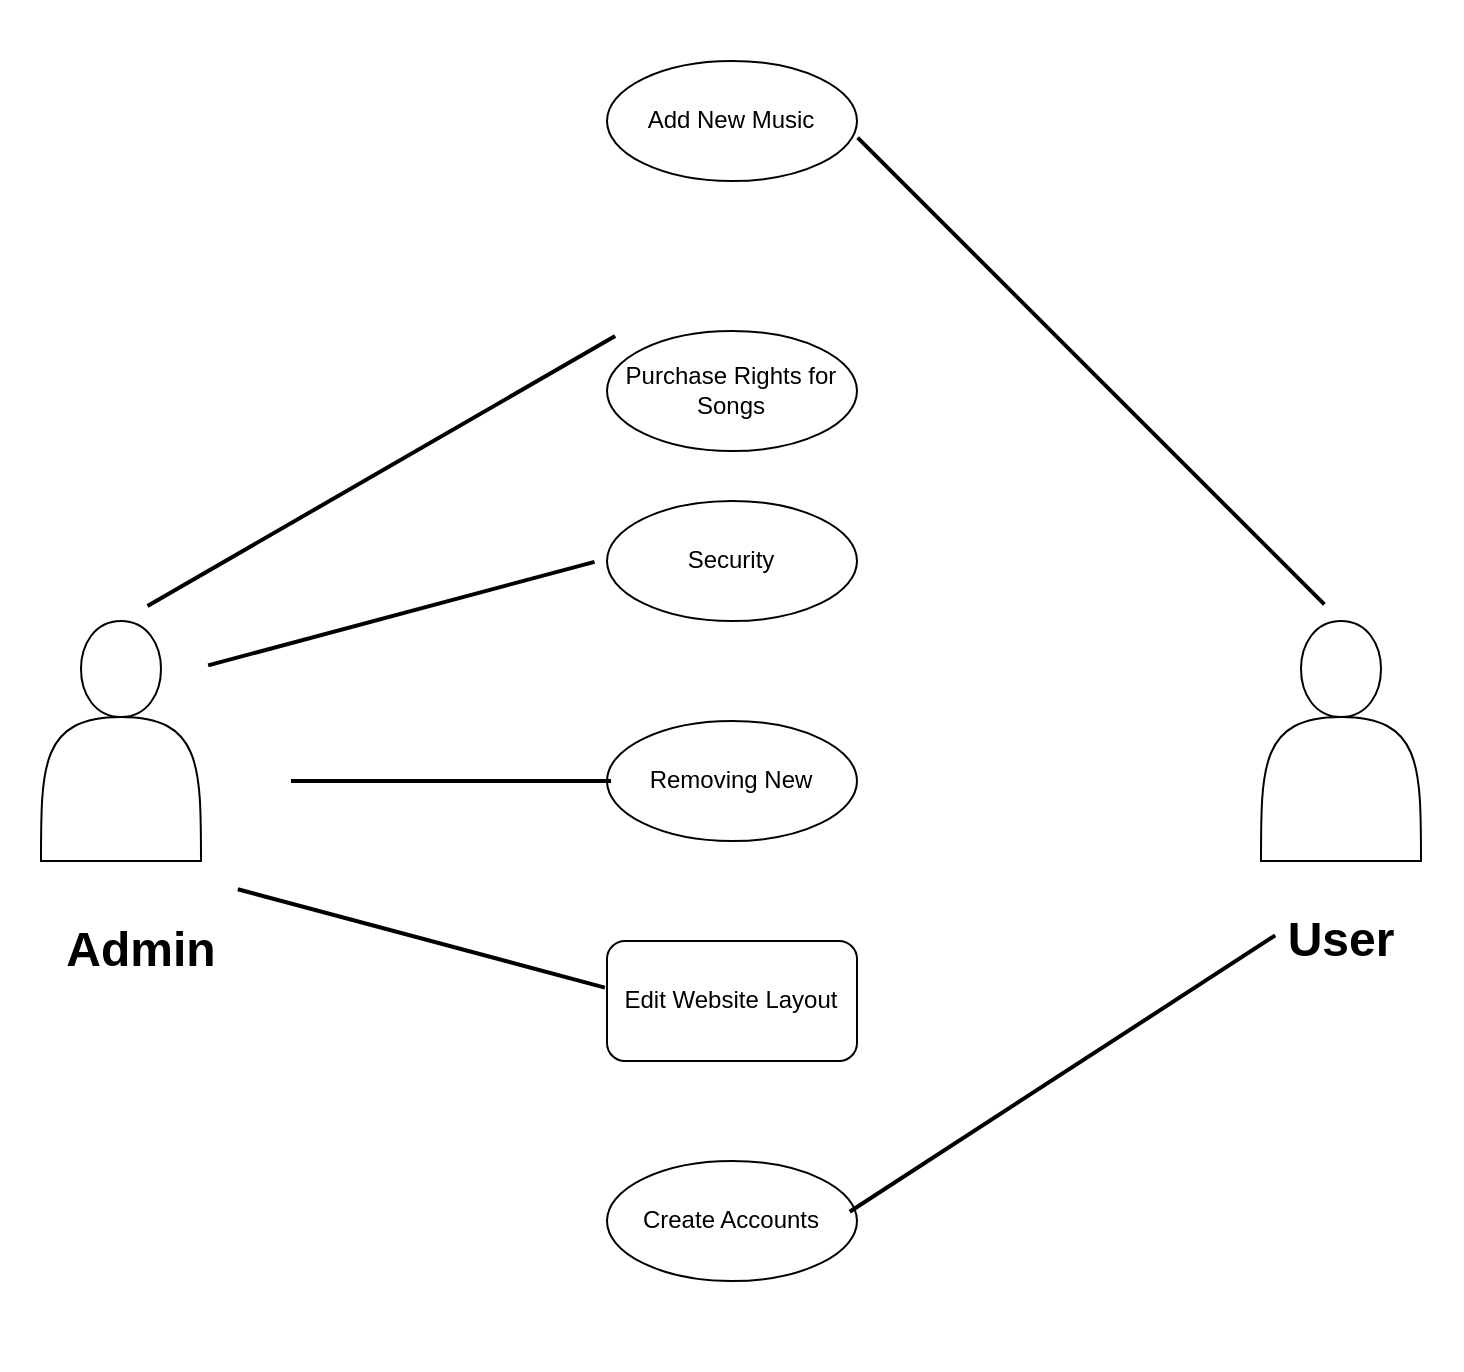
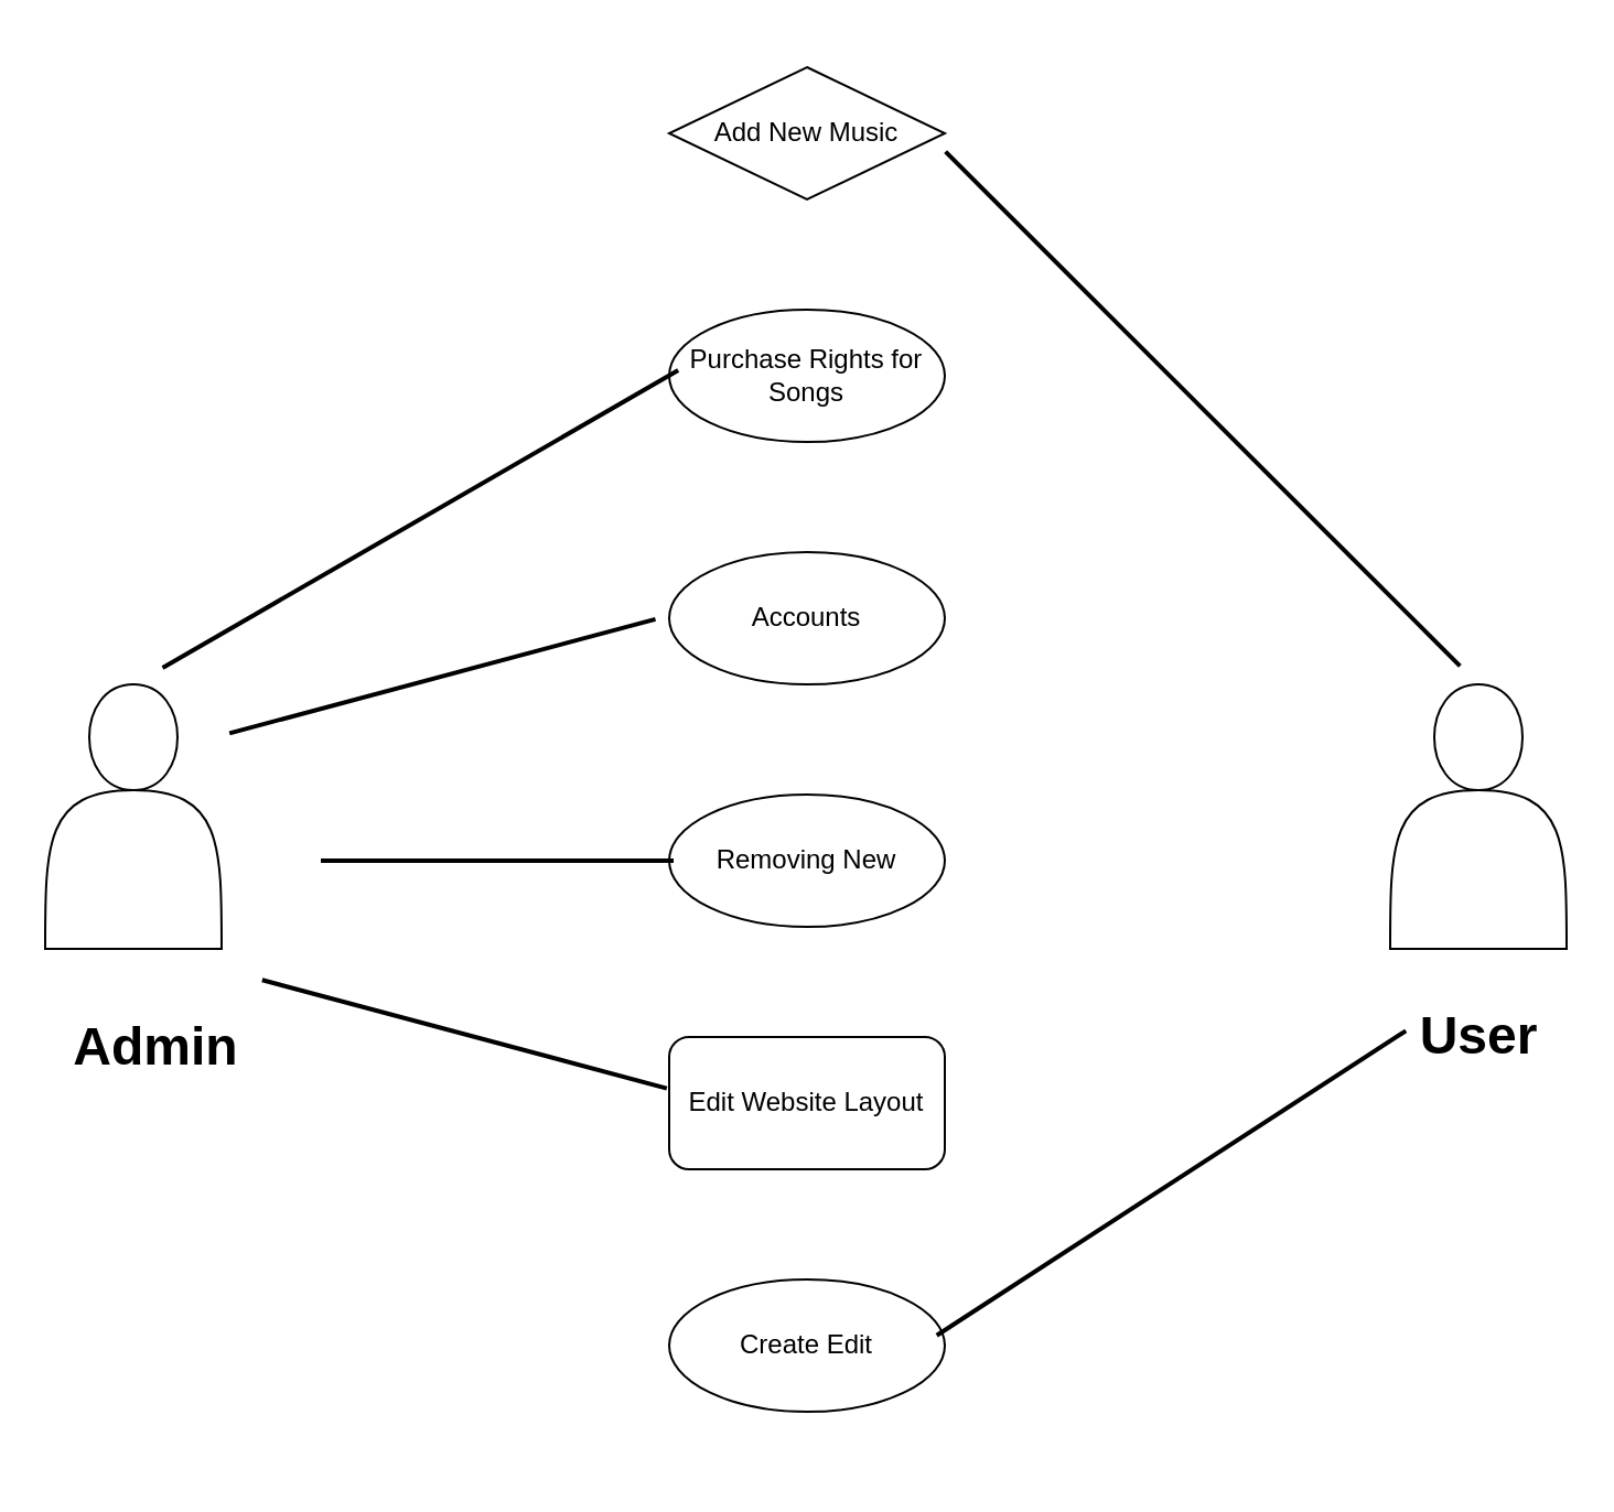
  <mxCell id="0" />
  <mxCell id="1" parent="0" />
  <mxCell id="2" value="" style="shape=actor;whiteSpace=wrap;html=1;" vertex="1" parent="1"><mxGeometry x="20" y="310" width="80" height="120" as="geometry" /></mxCell>
  <mxCell id="3" value="" style="shape=actor;whiteSpace=wrap;html=1;" vertex="1" parent="1"><mxGeometry x="630" y="310" width="80" height="120" as="geometry" /></mxCell>
- <mxCell id="4" value="Add New Music" style="ellipse;whiteSpace=wrap;html=1;align=center;newEdgeStyle={&quot;edgeStyle&quot;:&quot;entityRelationEdgeStyle&quot;,&quot;startArrow&quot;:&quot;none&quot;,&quot;endArrow&quot;:&quot;none&quot;,&quot;segment&quot;:10,&quot;curved&quot;:1,&quot;sourcePerimeterSpacing&quot;:0,&quot;targetPerimeterSpacing&quot;:0};treeFolding=1;treeMoving=1;" vertex="1" parent="1"><mxGeometry x="303" y="30" width="125" height="60" as="geometry" /></mxCell>
- <mxCell id="5" value="Purchase Rights for Songs" style="ellipse;whiteSpace=wrap;html=1;align=center;newEdgeStyle={&quot;edgeStyle&quot;:&quot;entityRelationEdgeStyle&quot;,&quot;startArrow&quot;:&quot;none&quot;,&quot;endArrow&quot;:&quot;none&quot;,&quot;segment&quot;:10,&quot;curved&quot;:1,&quot;sourcePerimeterSpacing&quot;:0,&quot;targetPerimeterSpacing&quot;:0};treeFolding=1;treeMoving=1;" vertex="1" parent="1"><mxGeometry x="303" y="165" width="125" height="60" as="geometry" /></mxCell>
- <mxCell id="6" value="Security" style="ellipse;whiteSpace=wrap;html=1;align=center;newEdgeStyle={&quot;edgeStyle&quot;:&quot;entityRelationEdgeStyle&quot;,&quot;startArrow&quot;:&quot;none&quot;,&quot;endArrow&quot;:&quot;none&quot;,&quot;segment&quot;:10,&quot;curved&quot;:1,&quot;sourcePerimeterSpacing&quot;:0,&quot;targetPerimeterSpacing&quot;:0};treeFolding=1;treeMoving=1;" vertex="1" parent="1"><mxGeometry x="303" y="250" width="125" height="60" as="geometry" /></mxCell>
+ <mxCell id="4" value="Add New Music" style="rhombus;whiteSpace=wrap;html=1;align=center;newEdgeStyle={&quot;edgeStyle&quot;:&quot;entityRelationEdgeStyle&quot;,&quot;startArrow&quot;:&quot;none&quot;,&quot;endArrow&quot;:&quot;none&quot;,&quot;segment&quot;:10,&quot;curved&quot;:1,&quot;sourcePerimeterSpacing&quot;:0,&quot;targetPerimeterSpacing&quot;:0};treeFolding=1;treeMoving=1;" vertex="1" parent="1"><mxGeometry x="303" y="30" width="125" height="60" as="geometry" /></mxCell>
+ <mxCell id="5" value="Purchase Rights for Songs" style="ellipse;whiteSpace=wrap;html=1;align=center;newEdgeStyle={&quot;edgeStyle&quot;:&quot;entityRelationEdgeStyle&quot;,&quot;startArrow&quot;:&quot;none&quot;,&quot;endArrow&quot;:&quot;none&quot;,&quot;segment&quot;:10,&quot;curved&quot;:1,&quot;sourcePerimeterSpacing&quot;:0,&quot;targetPerimeterSpacing&quot;:0};treeFolding=1;treeMoving=1;" vertex="1" parent="1"><mxGeometry x="303" y="140" width="125" height="60" as="geometry" /></mxCell>
+ <mxCell id="6" value="Accounts" style="ellipse;whiteSpace=wrap;html=1;align=center;newEdgeStyle={&quot;edgeStyle&quot;:&quot;entityRelationEdgeStyle&quot;,&quot;startArrow&quot;:&quot;none&quot;,&quot;endArrow&quot;:&quot;none&quot;,&quot;segment&quot;:10,&quot;curved&quot;:1,&quot;sourcePerimeterSpacing&quot;:0,&quot;targetPerimeterSpacing&quot;:0};treeFolding=1;treeMoving=1;" vertex="1" parent="1"><mxGeometry x="303" y="250" width="125" height="60" as="geometry" /></mxCell>
  <mxCell id="7" value="Removing New" style="ellipse;whiteSpace=wrap;html=1;align=center;newEdgeStyle={&quot;edgeStyle&quot;:&quot;entityRelationEdgeStyle&quot;,&quot;startArrow&quot;:&quot;none&quot;,&quot;endArrow&quot;:&quot;none&quot;,&quot;segment&quot;:10,&quot;curved&quot;:1,&quot;sourcePerimeterSpacing&quot;:0,&quot;targetPerimeterSpacing&quot;:0};treeFolding=1;treeMoving=1;" vertex="1" parent="1"><mxGeometry x="303" y="360" width="125" height="60" as="geometry" /></mxCell>
  <mxCell id="8" value="Edit Website Layout" style="whiteSpace=wrap;html=1;align=center;newEdgeStyle={&quot;edgeStyle&quot;:&quot;entityRelationEdgeStyle&quot;,&quot;startArrow&quot;:&quot;none&quot;,&quot;endArrow&quot;:&quot;none&quot;,&quot;segment&quot;:10,&quot;curved&quot;:1,&quot;sourcePerimeterSpacing&quot;:0,&quot;targetPerimeterSpacing&quot;:0};treeFolding=1;treeMoving=1;rounded=1;" vertex="1" parent="1"><mxGeometry x="303" y="470" width="125" height="60" as="geometry" /></mxCell>
- <mxCell id="9" value="Create Accounts" style="ellipse;whiteSpace=wrap;html=1;align=center;newEdgeStyle={&quot;edgeStyle&quot;:&quot;entityRelationEdgeStyle&quot;,&quot;startArrow&quot;:&quot;none&quot;,&quot;endArrow&quot;:&quot;none&quot;,&quot;segment&quot;:10,&quot;curved&quot;:1,&quot;sourcePerimeterSpacing&quot;:0,&quot;targetPerimeterSpacing&quot;:0};treeFolding=1;treeMoving=1;" vertex="1" parent="1"><mxGeometry x="303" y="580" width="125" height="60" as="geometry" /></mxCell>
+ <mxCell id="9" value="Create Edit" style="ellipse;whiteSpace=wrap;html=1;align=center;newEdgeStyle={&quot;edgeStyle&quot;:&quot;entityRelationEdgeStyle&quot;,&quot;startArrow&quot;:&quot;none&quot;,&quot;endArrow&quot;:&quot;none&quot;,&quot;segment&quot;:10,&quot;curved&quot;:1,&quot;sourcePerimeterSpacing&quot;:0,&quot;targetPerimeterSpacing&quot;:0};treeFolding=1;treeMoving=1;" vertex="1" parent="1"><mxGeometry x="303" y="580" width="125" height="60" as="geometry" /></mxCell>
  <mxCell id="10" value="" style="line;strokeWidth=2;direction=south;html=1;rotation=-90;" vertex="1" parent="1"><mxGeometry x="220" y="310" width="10" height="160" as="geometry" /></mxCell>
  <mxCell id="11" value="" style="line;strokeWidth=2;direction=south;html=1;rotation=-105;" vertex="1" parent="1"><mxGeometry x="195.17" y="206.29" width="10" height="200" as="geometry" /></mxCell>
  <mxCell id="12" value="" style="line;strokeWidth=2;direction=south;html=1;rotation=-120;" vertex="1" parent="1"><mxGeometry x="185.17" y="100" width="10" height="270" as="geometry" /></mxCell>
  <mxCell id="13" value="" style="line;strokeWidth=2;direction=south;html=1;rotation=-45;" vertex="1" parent="1"><mxGeometry x="540" y="20" width="10" height="330" as="geometry" /></mxCell>
  <mxCell id="14" value="" style="line;strokeWidth=2;direction=south;html=1;rotation=-75;" vertex="1" parent="1"><mxGeometry x="205.17" y="373.71" width="10" height="190" as="geometry" /></mxCell>
  <mxCell id="15" value="" style="line;strokeWidth=2;direction=south;html=1;rotation=57;" vertex="1" parent="1"><mxGeometry x="525.73" y="409.45" width="10" height="253.66" as="geometry" /></mxCell>
  <mxCell id="16" value="Admin" style="text;strokeColor=none;fillColor=none;html=1;fontSize=24;fontStyle=1;verticalAlign=middle;align=center;" vertex="1" parent="1"><mxGeometry x="30" y="455" width="80" height="40" as="geometry" /></mxCell>
  <mxCell id="17" value="User" style="text;strokeColor=none;fillColor=none;html=1;fontSize=24;fontStyle=1;verticalAlign=middle;align=center;" vertex="1" parent="1"><mxGeometry x="630" y="450" width="80" height="40" as="geometry" /></mxCell>
